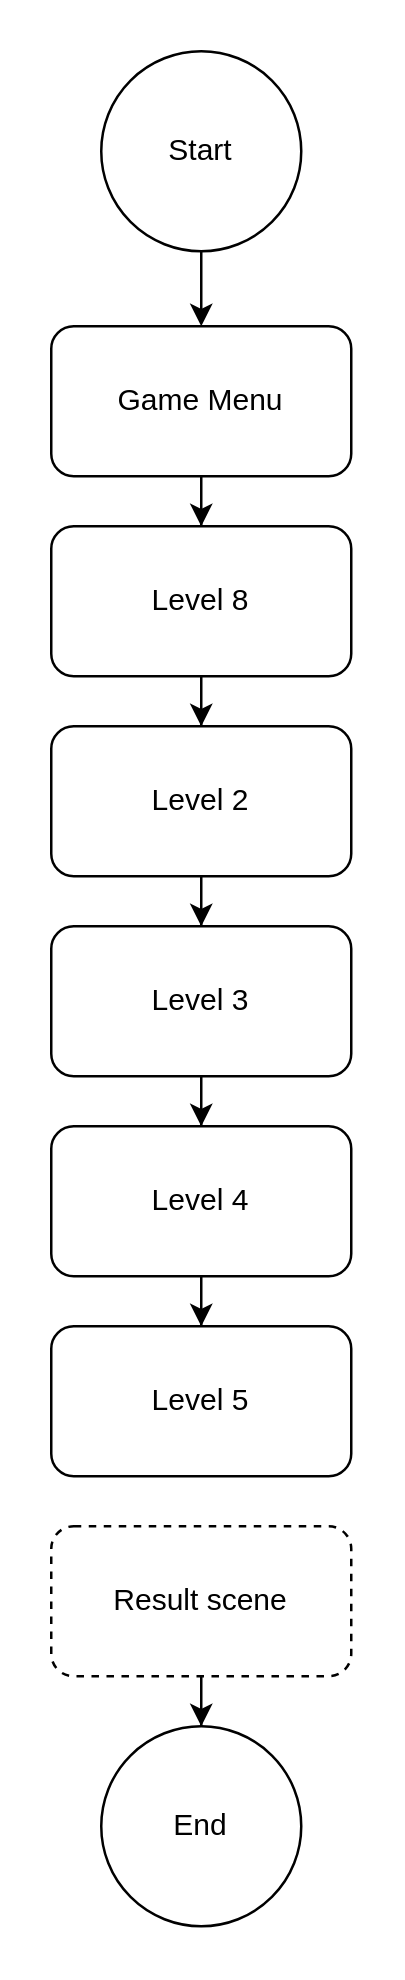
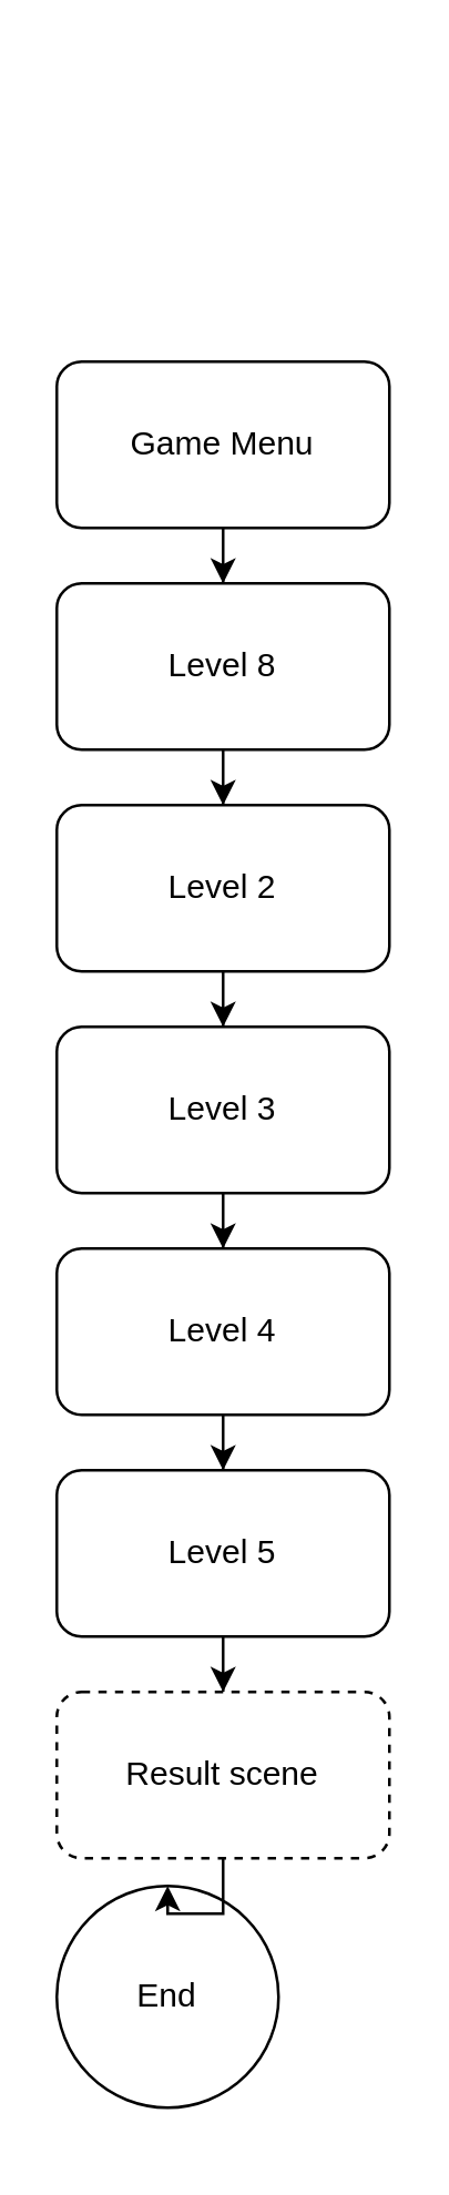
  <mxCell id="0" />
  <mxCell id="1" parent="0" />
- <mxCell id="2" value="" style="edgeStyle=orthogonalEdgeStyle;rounded=0;orthogonalLoop=1;jettySize=auto;html=1;" edge="1" parent="1" source="3" target="5"><mxGeometry relative="1" as="geometry" /></mxCell>
- <mxCell id="3" value="Start" style="ellipse;whiteSpace=wrap;html=1;aspect=fixed;" vertex="1" parent="1"><mxGeometry x="40" y="20" width="80" height="80" as="geometry" /></mxCell>
  <mxCell id="4" value="" style="edgeStyle=orthogonalEdgeStyle;rounded=0;orthogonalLoop=1;jettySize=auto;html=1;" edge="1" parent="1" source="5" target="7"><mxGeometry relative="1" as="geometry" /></mxCell>
  <mxCell id="5" value="Game Menu" style="rounded=1;whiteSpace=wrap;html=1;" vertex="1" parent="1"><mxGeometry x="20" y="130" width="120" height="60" as="geometry" /></mxCell>
  <mxCell id="6" value="" style="edgeStyle=orthogonalEdgeStyle;rounded=0;orthogonalLoop=1;jettySize=auto;html=1;" edge="1" parent="1" source="7" target="9"><mxGeometry relative="1" as="geometry" /></mxCell>
  <mxCell id="7" value="Level 8" style="rounded=1;whiteSpace=wrap;html=1;" vertex="1" parent="1"><mxGeometry x="20" y="210" width="120" height="60" as="geometry" /></mxCell>
  <mxCell id="8" value="" style="edgeStyle=orthogonalEdgeStyle;rounded=0;orthogonalLoop=1;jettySize=auto;html=1;" edge="1" parent="1" source="9" target="11"><mxGeometry relative="1" as="geometry" /></mxCell>
  <mxCell id="9" value="Level 2" style="rounded=1;whiteSpace=wrap;html=1;" vertex="1" parent="1"><mxGeometry x="20" y="290" width="120" height="60" as="geometry" /></mxCell>
  <mxCell id="10" value="" style="edgeStyle=orthogonalEdgeStyle;rounded=0;orthogonalLoop=1;jettySize=auto;html=1;" edge="1" parent="1" source="11" target="13"><mxGeometry relative="1" as="geometry" /></mxCell>
  <mxCell id="11" value="Level 3" style="rounded=1;whiteSpace=wrap;html=1;" vertex="1" parent="1"><mxGeometry x="20" y="370" width="120" height="60" as="geometry" /></mxCell>
  <mxCell id="12" value="" style="edgeStyle=orthogonalEdgeStyle;rounded=0;orthogonalLoop=1;jettySize=auto;html=1;" edge="1" parent="1" source="13" target="15"><mxGeometry relative="1" as="geometry" /></mxCell>
  <mxCell id="13" value="Level 4" style="rounded=1;whiteSpace=wrap;html=1;" vertex="1" parent="1"><mxGeometry x="20" y="450" width="120" height="60" as="geometry" /></mxCell>
+ <mxCell id="14" value="" style="edgeStyle=orthogonalEdgeStyle;rounded=0;orthogonalLoop=1;jettySize=auto;html=1;" edge="1" parent="1" source="15" target="18"><mxGeometry relative="1" as="geometry" /></mxCell>
  <mxCell id="15" value="Level 5" style="rounded=1;whiteSpace=wrap;html=1;" vertex="1" parent="1"><mxGeometry x="20" y="530" width="120" height="60" as="geometry" /></mxCell>
- <mxCell id="16" value="End" style="ellipse;whiteSpace=wrap;html=1;aspect=fixed;" vertex="1" parent="1"><mxGeometry x="40" y="690" width="80" height="80" as="geometry" /></mxCell>
+ <mxCell id="16" value="End" style="ellipse;whiteSpace=wrap;html=1;aspect=fixed;" vertex="1" parent="1"><mxGeometry x="20" y="680" width="80" height="80" as="geometry" /></mxCell>
  <mxCell id="17" style="edgeStyle=orthogonalEdgeStyle;rounded=0;orthogonalLoop=1;jettySize=auto;html=1;" edge="1" parent="1" source="18" target="16"><mxGeometry relative="1" as="geometry" /></mxCell>
  <mxCell id="18" value="Result scene" style="whiteSpace=wrap;html=1;rounded=1;dashed=1;" vertex="1" parent="1"><mxGeometry x="20" y="610" width="120" height="60" as="geometry" /></mxCell>
